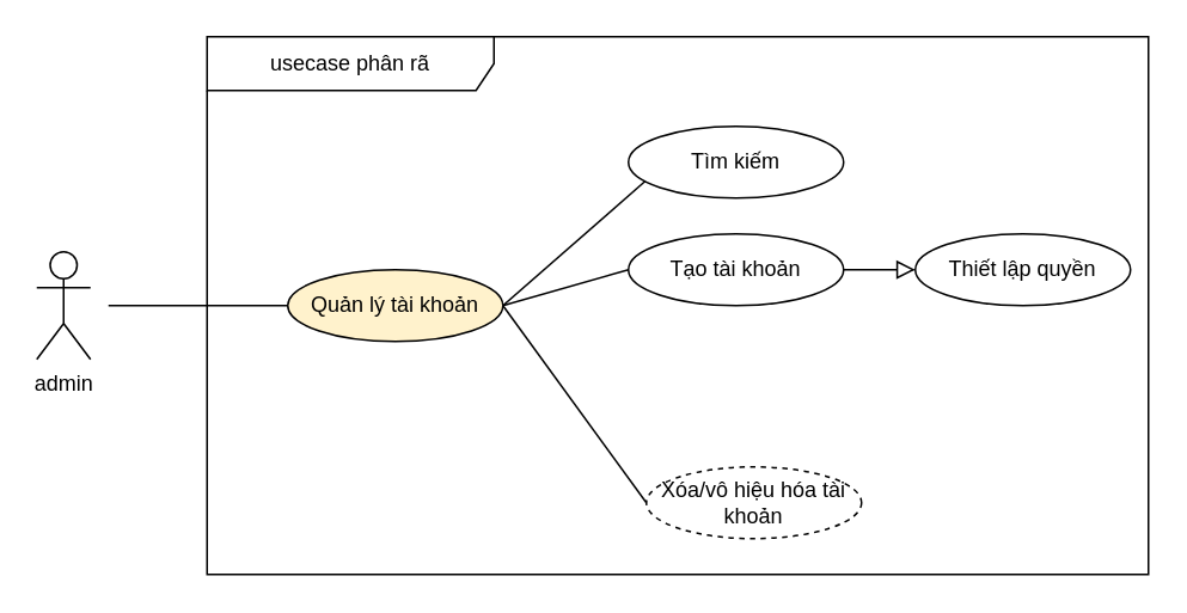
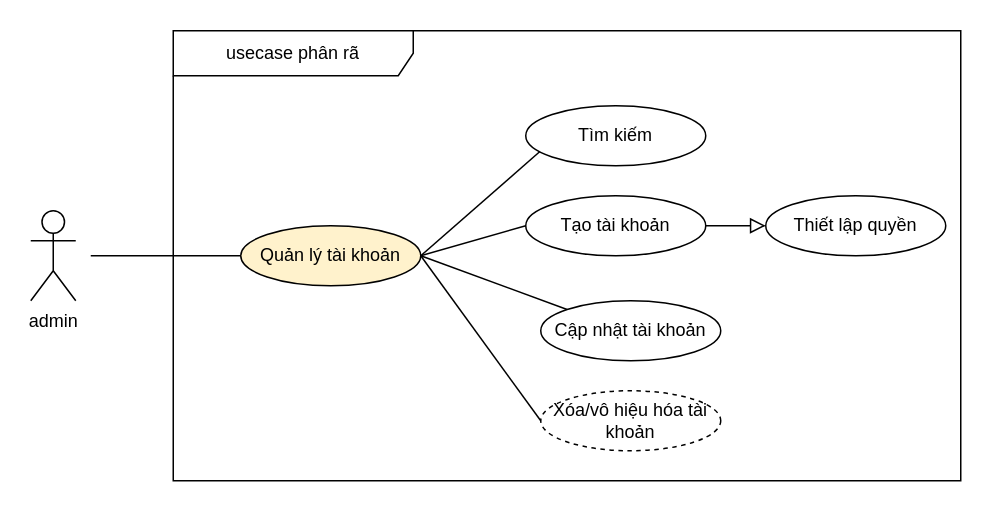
  <mxCell id="0" />
  <mxCell id="1" parent="0" />
  <mxCell id="2" value="usecase phân rã" style="shape=umlFrame;whiteSpace=wrap;html=1;pointerEvents=0;recursiveResize=0;container=1;collapsible=0;width=160;" parent="1" vertex="1"><mxGeometry x="115" y="20" width="525" height="300" as="geometry" /></mxCell>
  <mxCell id="3" value="Quản lý tài khoản" style="ellipse;whiteSpace=wrap;html=1;fillColor=#fff2cc;" parent="2" vertex="1"><mxGeometry x="45" y="130" width="120" height="40" as="geometry" /></mxCell>
  <mxCell id="4" value="Tạo tài khoản" style="ellipse;whiteSpace=wrap;html=1;" parent="2" vertex="1"><mxGeometry x="235" y="110" width="120" height="40" as="geometry" /></mxCell>
  <mxCell id="5" value="" style="endArrow=none;startArrow=none;endFill=0;startFill=0;endSize=8;html=1;verticalAlign=bottom;labelBackgroundColor=none;strokeWidth=1;exitX=1;exitY=0.5;exitDx=0;exitDy=0;" parent="2" source="3" edge="1"><mxGeometry width="160" relative="1" as="geometry"><mxPoint x="-65" y="120" as="sourcePoint" /><mxPoint x="245" y="80" as="targetPoint" /></mxGeometry></mxCell>
  <mxCell id="6" value="" style="endArrow=none;startArrow=none;endFill=0;startFill=0;endSize=8;html=1;verticalAlign=bottom;labelBackgroundColor=none;strokeWidth=1;entryX=0;entryY=0.5;entryDx=0;entryDy=0;exitX=1;exitY=0.5;exitDx=0;exitDy=0;" parent="2" source="3" target="4" edge="1"><mxGeometry width="160" relative="1" as="geometry"><mxPoint x="-55" y="130" as="sourcePoint" /><mxPoint x="75" y="130" as="targetPoint" /></mxGeometry></mxCell>
  <mxCell id="7" value="Tìm kiếm" style="ellipse;whiteSpace=wrap;html=1;" parent="2" vertex="1"><mxGeometry x="235" y="50" width="120" height="40" as="geometry" /></mxCell>
  <mxCell id="8" value="Thiết lập quyền" style="ellipse;whiteSpace=wrap;html=1;" parent="2" vertex="1"><mxGeometry x="395" y="110" width="120" height="40" as="geometry" /></mxCell>
  <mxCell id="9" value="" style="endArrow=block;startArrow=none;endFill=0;startFill=0;endSize=8;html=1;verticalAlign=bottom;labelBackgroundColor=none;strokeWidth=1;entryX=0;entryY=0.5;entryDx=0;entryDy=0;exitX=1;exitY=0.5;exitDx=0;exitDy=0;" edge="1" parent="2" source="4" target="8"><mxGeometry width="160" relative="1" as="geometry"><mxPoint x="175" y="160" as="sourcePoint" /><mxPoint x="245" y="170" as="targetPoint" /></mxGeometry></mxCell>
+ <mxCell id="10" value="Cập nhật tài khoản" style="ellipse;whiteSpace=wrap;html=1;" vertex="1" parent="2"><mxGeometry x="245" y="180" width="120" height="40" as="geometry" /></mxCell>
  <mxCell id="11" value="Xóa/vô hiệu hóa tài khoản" style="ellipse;whiteSpace=wrap;html=1;dashed=1;" vertex="1" parent="2"><mxGeometry x="245" y="240" width="120" height="40" as="geometry" /></mxCell>
+ <mxCell id="12" value="" style="endArrow=none;startArrow=none;endFill=0;startFill=0;endSize=8;html=1;verticalAlign=bottom;labelBackgroundColor=none;strokeWidth=1;entryX=0;entryY=0;entryDx=0;entryDy=0;exitX=1;exitY=0.5;exitDx=0;exitDy=0;" edge="1" parent="2" source="3" target="10"><mxGeometry width="160" relative="1" as="geometry"><mxPoint x="185" y="170" as="sourcePoint" /><mxPoint x="255" y="180" as="targetPoint" /></mxGeometry></mxCell>
  <mxCell id="13" value="admin" style="shape=umlActor;verticalLabelPosition=bottom;verticalAlign=top;html=1;" parent="1" vertex="1"><mxGeometry x="20" y="140" width="30" height="60" as="geometry" /></mxCell>
  <mxCell id="14" value="" style="endArrow=none;startArrow=none;endFill=0;startFill=0;endSize=8;html=1;verticalAlign=bottom;labelBackgroundColor=none;strokeWidth=1;entryX=0;entryY=0.5;entryDx=0;entryDy=0;" parent="1" target="3" edge="1"><mxGeometry width="160" relative="1" as="geometry"><mxPoint x="60" y="170" as="sourcePoint" /><mxPoint x="170" y="130" as="targetPoint" /></mxGeometry></mxCell>
  <mxCell id="15" value="" style="endArrow=none;startArrow=none;endFill=0;startFill=0;endSize=8;html=1;verticalAlign=bottom;labelBackgroundColor=none;strokeWidth=1;entryX=0;entryY=0.5;entryDx=0;entryDy=0;" edge="1" parent="1" target="11"><mxGeometry width="160" relative="1" as="geometry"><mxPoint x="280" y="170" as="sourcePoint" /><mxPoint x="388" y="216" as="targetPoint" /></mxGeometry></mxCell>
